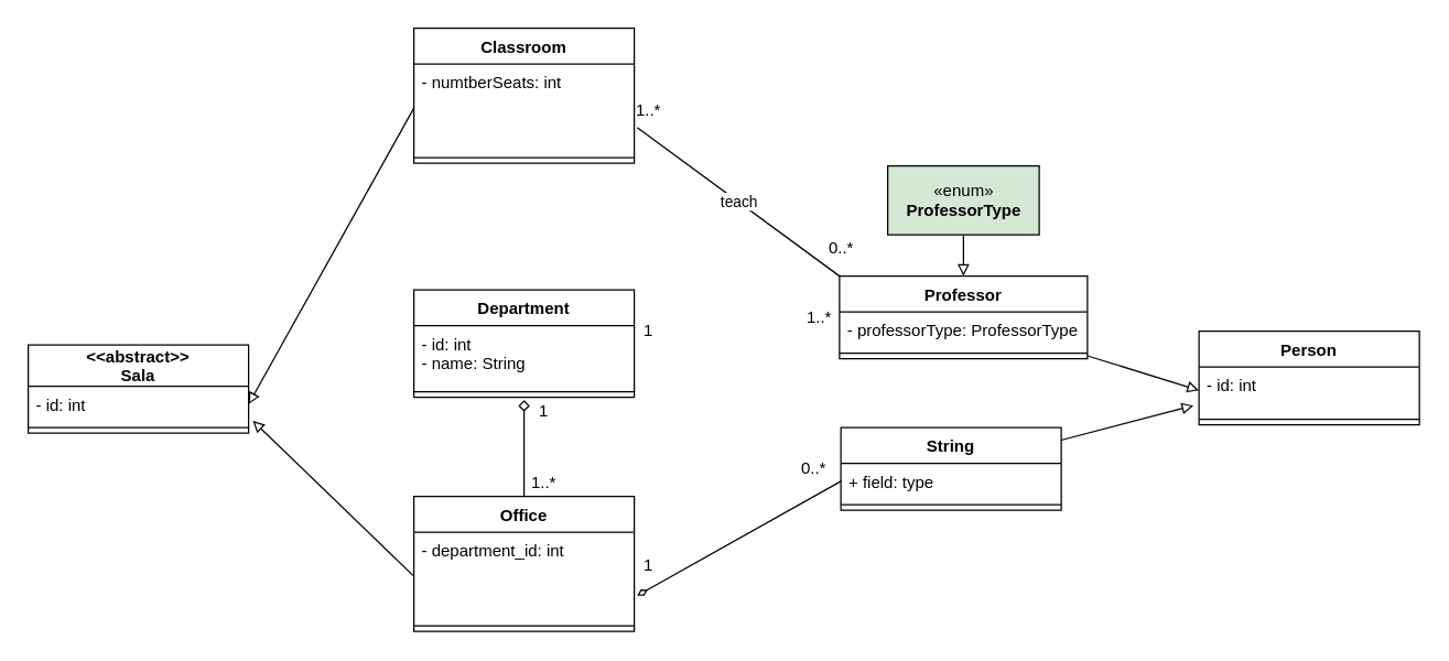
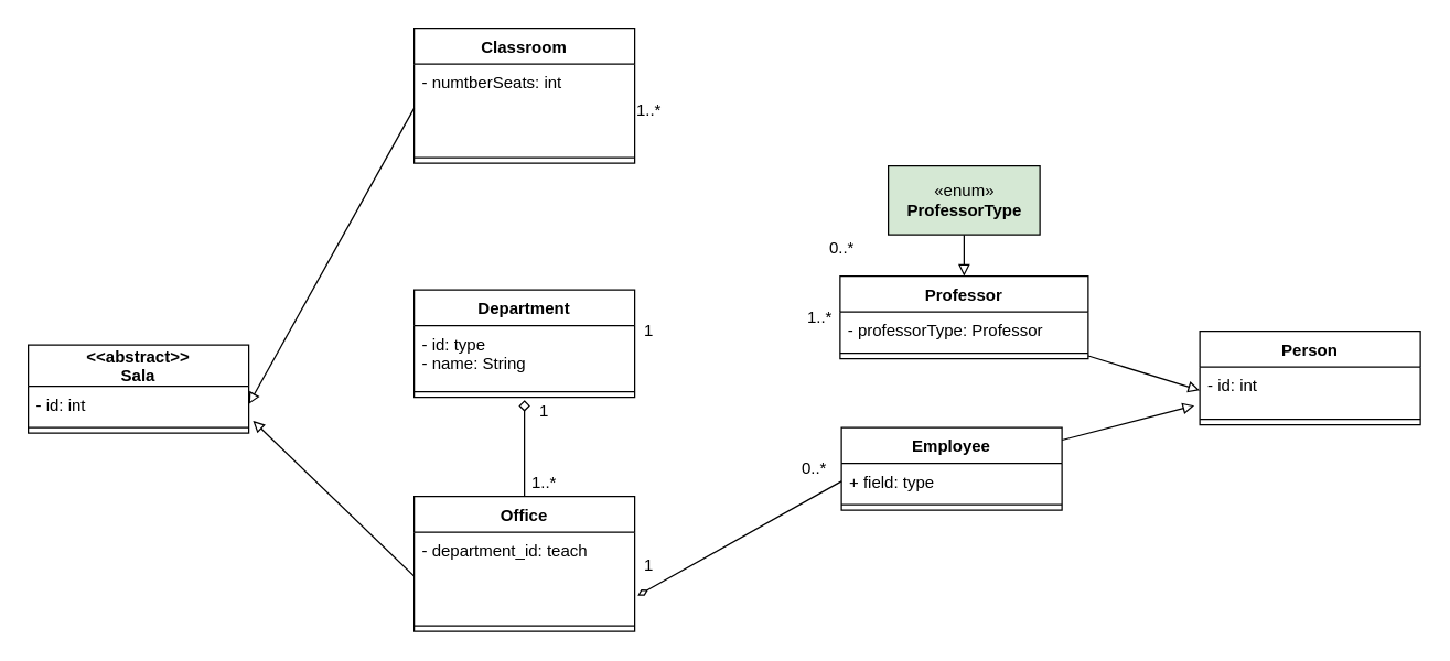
  <mxCell id="0" />
  <mxCell id="1" parent="0" />
  <mxCell id="2" value="Classroom" style="swimlane;fontStyle=1;align=center;verticalAlign=top;childLayout=stackLayout;horizontal=1;startSize=26;horizontalStack=0;resizeParent=1;resizeParentMax=0;resizeLast=0;collapsible=1;marginBottom=0;" vertex="1" parent="1"><mxGeometry x="300" y="20" width="160" height="98" as="geometry" /></mxCell>
  <mxCell id="3" value="- numtberSeats: int&#10;" style="text;strokeColor=none;fillColor=none;align=left;verticalAlign=top;spacingLeft=4;spacingRight=4;overflow=hidden;rotatable=0;points=[[0,0.5],[1,0.5]];portConstraint=eastwest;" vertex="1" parent="2"><mxGeometry y="26" width="160" height="64" as="geometry" /></mxCell>
  <mxCell id="4" value="" style="line;strokeWidth=1;fillColor=none;align=left;verticalAlign=middle;spacingTop=-1;spacingLeft=3;spacingRight=3;rotatable=0;labelPosition=right;points=[];portConstraint=eastwest;" vertex="1" parent="2"><mxGeometry y="90" width="160" height="8" as="geometry" /></mxCell>
  <mxCell id="5" style="edgeStyle=none;rounded=0;orthogonalLoop=1;jettySize=auto;html=1;startArrow=none;startFill=0;endArrow=diamond;endFill=0;entryX=0.5;entryY=1.25;entryDx=0;entryDy=0;entryPerimeter=0;" edge="1" parent="1" source="6" target="11"><mxGeometry relative="1" as="geometry"><mxPoint x="380" y="314" as="targetPoint" /></mxGeometry></mxCell>
  <mxCell id="6" value="Office" style="swimlane;fontStyle=1;align=center;verticalAlign=top;childLayout=stackLayout;horizontal=1;startSize=26;horizontalStack=0;resizeParent=1;resizeParentMax=0;resizeLast=0;collapsible=1;marginBottom=0;" vertex="1" parent="1"><mxGeometry x="300" y="360" width="160" height="98" as="geometry" /></mxCell>
- <mxCell id="7" value="- department_id: int" style="text;strokeColor=none;fillColor=none;align=left;verticalAlign=top;spacingLeft=4;spacingRight=4;overflow=hidden;rotatable=0;points=[[0,0.5],[1,0.5]];portConstraint=eastwest;" vertex="1" parent="6"><mxGeometry y="26" width="160" height="64" as="geometry" /></mxCell>
+ <mxCell id="7" value="- department_id: teach" style="text;strokeColor=none;fillColor=none;align=left;verticalAlign=top;spacingLeft=4;spacingRight=4;overflow=hidden;rotatable=0;points=[[0,0.5],[1,0.5]];portConstraint=eastwest;" vertex="1" parent="6"><mxGeometry y="26" width="160" height="64" as="geometry" /></mxCell>
  <mxCell id="8" value="" style="line;strokeWidth=1;fillColor=none;align=left;verticalAlign=middle;spacingTop=-1;spacingLeft=3;spacingRight=3;rotatable=0;labelPosition=right;points=[];portConstraint=eastwest;" vertex="1" parent="6"><mxGeometry y="90" width="160" height="8" as="geometry" /></mxCell>
  <mxCell id="9" value="Department" style="swimlane;fontStyle=1;align=center;verticalAlign=top;childLayout=stackLayout;horizontal=1;startSize=26;horizontalStack=0;resizeParent=1;resizeParentMax=0;resizeLast=0;collapsible=1;marginBottom=0;" vertex="1" parent="1"><mxGeometry x="300" y="210" width="160" height="78" as="geometry" /></mxCell>
- <mxCell id="10" value="- id: int&#10;- name: String" style="text;strokeColor=none;fillColor=none;align=left;verticalAlign=top;spacingLeft=4;spacingRight=4;overflow=hidden;rotatable=0;points=[[0,0.5],[1,0.5]];portConstraint=eastwest;" vertex="1" parent="9"><mxGeometry y="26" width="160" height="44" as="geometry" /></mxCell>
+ <mxCell id="10" value="- id: type&#10;- name: String" style="text;strokeColor=none;fillColor=none;align=left;verticalAlign=top;spacingLeft=4;spacingRight=4;overflow=hidden;rotatable=0;points=[[0,0.5],[1,0.5]];portConstraint=eastwest;" vertex="1" parent="9"><mxGeometry y="26" width="160" height="44" as="geometry" /></mxCell>
  <mxCell id="11" value="" style="line;strokeWidth=1;fillColor=none;align=left;verticalAlign=middle;spacingTop=-1;spacingLeft=3;spacingRight=3;rotatable=0;labelPosition=right;points=[];portConstraint=eastwest;" vertex="1" parent="9"><mxGeometry y="70" width="160" height="8" as="geometry" /></mxCell>
  <mxCell id="12" style="edgeStyle=none;rounded=0;orthogonalLoop=1;jettySize=auto;html=1;entryX=-0.025;entryY=0.824;entryDx=0;entryDy=0;entryPerimeter=0;startArrow=none;startFill=0;endArrow=block;endFill=0;" edge="1" parent="1" source="13" target="19"><mxGeometry relative="1" as="geometry" /></mxCell>
- <mxCell id="13" value="String" style="swimlane;fontStyle=1;align=center;verticalAlign=top;childLayout=stackLayout;horizontal=1;startSize=26;horizontalStack=0;resizeParent=1;resizeParentMax=0;resizeLast=0;collapsible=1;marginBottom=0;" vertex="1" parent="1"><mxGeometry x="610" y="310" width="160" height="60" as="geometry" /></mxCell>
+ <mxCell id="13" value="Employee" style="swimlane;fontStyle=1;align=center;verticalAlign=top;childLayout=stackLayout;horizontal=1;startSize=26;horizontalStack=0;resizeParent=1;resizeParentMax=0;resizeLast=0;collapsible=1;marginBottom=0;" vertex="1" parent="1"><mxGeometry x="610" y="310" width="160" height="60" as="geometry" /></mxCell>
  <mxCell id="14" value="+ field: type" style="text;strokeColor=none;fillColor=none;align=left;verticalAlign=top;spacingLeft=4;spacingRight=4;overflow=hidden;rotatable=0;points=[[0,0.5],[1,0.5]];portConstraint=eastwest;" vertex="1" parent="13"><mxGeometry y="26" width="160" height="26" as="geometry" /></mxCell>
  <mxCell id="15" value="" style="line;strokeWidth=1;fillColor=none;align=left;verticalAlign=middle;spacingTop=-1;spacingLeft=3;spacingRight=3;rotatable=0;labelPosition=right;points=[];portConstraint=eastwest;" vertex="1" parent="13"><mxGeometry y="52" width="160" height="8" as="geometry" /></mxCell>
  <mxCell id="16" value="1" style="text;html=1;align=center;verticalAlign=middle;resizable=0;points=[];autosize=1;strokeColor=none;" vertex="1" parent="1"><mxGeometry x="384" y="288" width="20" height="20" as="geometry" /></mxCell>
  <mxCell id="17" value="&lt;div&gt;1..*&lt;/div&gt;" style="text;html=1;align=center;verticalAlign=middle;resizable=0;points=[];autosize=1;strokeColor=none;" vertex="1" parent="1"><mxGeometry x="379" y="340" width="30" height="20" as="geometry" /></mxCell>
  <mxCell id="18" value="Person" style="swimlane;fontStyle=1;align=center;verticalAlign=top;childLayout=stackLayout;horizontal=1;startSize=26;horizontalStack=0;resizeParent=1;resizeParentMax=0;resizeLast=0;collapsible=1;marginBottom=0;" vertex="1" parent="1"><mxGeometry x="870" y="240" width="160" height="68" as="geometry" /></mxCell>
  <mxCell id="19" value="- id: int" style="text;strokeColor=none;fillColor=none;align=left;verticalAlign=top;spacingLeft=4;spacingRight=4;overflow=hidden;rotatable=0;points=[[0,0.5],[1,0.5]];portConstraint=eastwest;" vertex="1" parent="18"><mxGeometry y="26" width="160" height="34" as="geometry" /></mxCell>
  <mxCell id="20" value="" style="line;strokeWidth=1;fillColor=none;align=left;verticalAlign=middle;spacingTop=-1;spacingLeft=3;spacingRight=3;rotatable=0;labelPosition=right;points=[];portConstraint=eastwest;" vertex="1" parent="18"><mxGeometry y="60" width="160" height="8" as="geometry" /></mxCell>
  <mxCell id="21" style="edgeStyle=none;rounded=0;orthogonalLoop=1;jettySize=auto;html=1;entryX=0;entryY=0.5;entryDx=0;entryDy=0;startArrow=none;startFill=0;endArrow=block;endFill=0;" edge="1" parent="1" source="23" target="19"><mxGeometry relative="1" as="geometry" /></mxCell>
- <mxCell id="22" value="teach" style="edgeStyle=none;rounded=0;orthogonalLoop=1;jettySize=auto;html=1;exitX=0;exitY=0;exitDx=0;exitDy=0;entryX=1.013;entryY=0.719;entryDx=0;entryDy=0;entryPerimeter=0;startArrow=none;startFill=0;endArrow=none;endFill=0;" edge="1" parent="1" source="23" target="3"><mxGeometry relative="1" as="geometry" /></mxCell>
  <mxCell id="23" value="Professor" style="swimlane;fontStyle=1;align=center;verticalAlign=top;childLayout=stackLayout;horizontal=1;startSize=26;horizontalStack=0;resizeParent=1;resizeParentMax=0;resizeLast=0;collapsible=1;marginBottom=0;" vertex="1" parent="1"><mxGeometry x="609" y="200" width="180" height="60" as="geometry" /></mxCell>
- <mxCell id="24" value="- professorType: ProfessorType" style="text;strokeColor=none;fillColor=none;align=left;verticalAlign=top;spacingLeft=4;spacingRight=4;overflow=hidden;rotatable=0;points=[[0,0.5],[1,0.5]];portConstraint=eastwest;" vertex="1" parent="23"><mxGeometry y="26" width="180" height="26" as="geometry" /></mxCell>
+ <mxCell id="24" value="- professorType: Professor" style="text;strokeColor=none;fillColor=none;align=left;verticalAlign=top;spacingLeft=4;spacingRight=4;overflow=hidden;rotatable=0;points=[[0,0.5],[1,0.5]];portConstraint=eastwest;" vertex="1" parent="23"><mxGeometry y="26" width="180" height="26" as="geometry" /></mxCell>
  <mxCell id="25" value="" style="line;strokeWidth=1;fillColor=none;align=left;verticalAlign=middle;spacingTop=-1;spacingLeft=3;spacingRight=3;rotatable=0;labelPosition=right;points=[];portConstraint=eastwest;" vertex="1" parent="23"><mxGeometry y="52" width="180" height="8" as="geometry" /></mxCell>
  <mxCell id="26" style="edgeStyle=none;rounded=0;orthogonalLoop=1;jettySize=auto;html=1;entryX=0.5;entryY=0;entryDx=0;entryDy=0;startArrow=none;startFill=0;endArrow=block;endFill=0;" edge="1" parent="1" source="27" target="23"><mxGeometry relative="1" as="geometry" /></mxCell>
  <mxCell id="27" value="«enum»&lt;br&gt;&lt;b&gt;ProfessorType&lt;/b&gt;" style="html=1;verticalAlign=middle;fillColor=#d5e8d4;" vertex="1" parent="1"><mxGeometry x="644" y="120" width="110" height="50" as="geometry" /></mxCell>
  <mxCell id="28" value="1" style="text;html=1;align=center;verticalAlign=middle;resizable=0;points=[];autosize=1;strokeColor=none;" vertex="1" parent="1"><mxGeometry x="460" y="230" width="20" height="20" as="geometry" /></mxCell>
  <mxCell id="29" value="1..*" style="text;html=1;align=center;verticalAlign=middle;resizable=0;points=[];autosize=1;strokeColor=none;" vertex="1" parent="1"><mxGeometry x="579" y="220" width="30" height="20" as="geometry" /></mxCell>
  <mxCell id="30" style="edgeStyle=none;rounded=0;orthogonalLoop=1;jettySize=auto;html=1;entryX=1.013;entryY=0.719;entryDx=0;entryDy=0;entryPerimeter=0;startArrow=none;startFill=0;endArrow=diamondThin;endFill=0;exitX=0;exitY=0.5;exitDx=0;exitDy=0;" edge="1" parent="1" source="14" target="7"><mxGeometry relative="1" as="geometry" /></mxCell>
  <mxCell id="31" value="0..*" style="text;html=1;align=center;verticalAlign=middle;resizable=0;points=[];autosize=1;strokeColor=none;" vertex="1" parent="1"><mxGeometry x="575" y="330" width="30" height="20" as="geometry" /></mxCell>
  <mxCell id="32" value="1" style="text;html=1;align=center;verticalAlign=middle;resizable=0;points=[];autosize=1;strokeColor=none;" vertex="1" parent="1"><mxGeometry x="460" y="400" width="20" height="20" as="geometry" /></mxCell>
  <mxCell id="33" value="&lt;&lt;abstract&gt;&gt;&#10;Sala" style="swimlane;fontStyle=1;align=center;verticalAlign=middle;childLayout=stackLayout;horizontal=1;startSize=30;horizontalStack=0;resizeParent=1;resizeParentMax=0;resizeLast=0;collapsible=1;marginBottom=0;" vertex="1" parent="1"><mxGeometry x="20" y="250" width="160" height="64" as="geometry" /></mxCell>
  <mxCell id="34" value="- id: int" style="text;strokeColor=none;fillColor=none;align=left;verticalAlign=top;spacingLeft=4;spacingRight=4;overflow=hidden;rotatable=0;points=[[0,0.5],[1,0.5]];portConstraint=eastwest;" vertex="1" parent="33"><mxGeometry y="30" width="160" height="26" as="geometry" /></mxCell>
  <mxCell id="35" value="" style="line;strokeWidth=1;fillColor=none;align=left;verticalAlign=middle;spacingTop=-1;spacingLeft=3;spacingRight=3;rotatable=0;labelPosition=right;points=[];portConstraint=eastwest;" vertex="1" parent="33"><mxGeometry y="56" width="160" height="8" as="geometry" /></mxCell>
  <mxCell id="36" style="edgeStyle=none;rounded=0;orthogonalLoop=1;jettySize=auto;html=1;entryX=1;entryY=0.5;entryDx=0;entryDy=0;startArrow=none;startFill=0;endArrow=block;endFill=0;exitX=0;exitY=0.5;exitDx=0;exitDy=0;" edge="1" parent="1" source="3" target="34"><mxGeometry relative="1" as="geometry" /></mxCell>
  <mxCell id="37" style="edgeStyle=none;rounded=0;orthogonalLoop=1;jettySize=auto;html=1;entryX=1.019;entryY=0.962;entryDx=0;entryDy=0;entryPerimeter=0;startArrow=none;startFill=0;endArrow=block;endFill=0;exitX=0;exitY=0.5;exitDx=0;exitDy=0;" edge="1" parent="1" source="7" target="34"><mxGeometry relative="1" as="geometry" /></mxCell>
  <mxCell id="38" value="1..*" style="text;html=1;align=center;verticalAlign=middle;resizable=0;points=[];autosize=1;strokeColor=none;" vertex="1" parent="1"><mxGeometry x="455" y="70" width="30" height="20" as="geometry" /></mxCell>
  <mxCell id="39" value="0..*" style="text;html=1;align=center;verticalAlign=middle;resizable=0;points=[];autosize=1;strokeColor=none;" vertex="1" parent="1"><mxGeometry x="595" y="170" width="30" height="20" as="geometry" /></mxCell>
